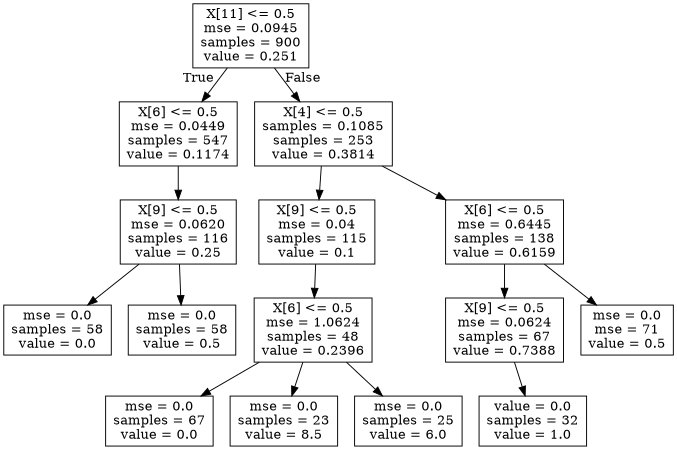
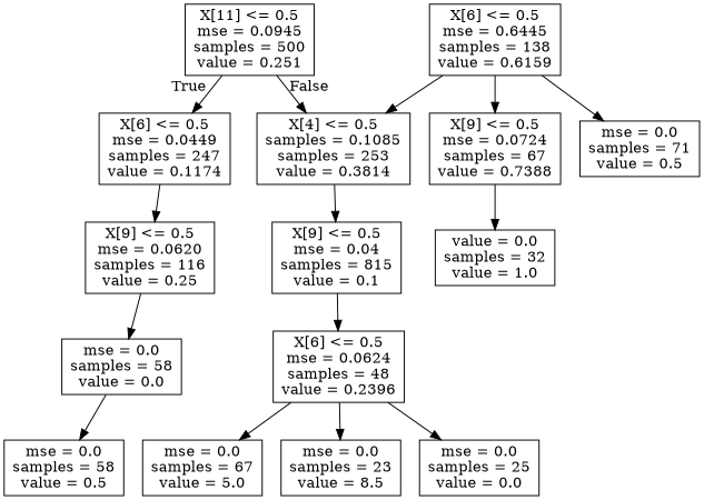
  digraph {
    node [shape=box]
-   n1 [label="X[11] <= 0.5\nmse = 0.0945\nsamples = 900\nvalue = 0.251"]
-   n2 [label="X[6] <= 0.5\nmse = 0.0449\nsamples = 547\nvalue = 0.1174"]
+   n1 [label="X[11] <= 0.5\nmse = 0.0945\nsamples = 500\nvalue = 0.251"]
+   n2 [label="X[6] <= 0.5\nmse = 0.0449\nsamples = 247\nvalue = 0.1174"]
    n3 [label="X[4] <= 0.5\nsamples = 0.1085\nsamples = 253\nvalue = 0.3814"]
    n4 [label="X[9] <= 0.5\nmse = 0.0620\nsamples = 116\nvalue = 0.25"]
-   n5 [label="X[9] <= 0.5\nmse = 0.04\nsamples = 115\nvalue = 0.1"]
+   n5 [label="X[9] <= 0.5\nmse = 0.04\nsamples = 815\nvalue = 0.1"]
    n6 [label="X[6] <= 0.5\nmse = 0.6445\nsamples = 138\nvalue = 0.6159"]
    n7 [label="mse = 0.0\nsamples = 58\nvalue = 0.0"]
    n8 [label="mse = 0.0\nsamples = 58\nvalue = 0.5"]
-   n9 [label="X[6] <= 0.5\nmse = 1.0624\nsamples = 48\nvalue = 0.2396"]
-   n10 [label="X[9] <= 0.5\nmse = 0.0624\nsamples = 67\nvalue = 0.7388"]
-   n11 [label="mse = 0.0\nmse = 71\nvalue = 0.5"]
-   n12 [label="mse = 0.0\nsamples = 67\nvalue = 0.0"]
+   n9 [label="X[6] <= 0.5\nmse = 0.0624\nsamples = 48\nvalue = 0.2396"]
+   n10 [label="X[9] <= 0.5\nmse = 0.0724\nsamples = 67\nvalue = 0.7388"]
+   n11 [label="mse = 0.0\nsamples = 71\nvalue = 0.5"]
+   n12 [label="mse = 0.0\nsamples = 67\nvalue = 5.0"]
    n13 [label="mse = 0.0\nsamples = 23\nvalue = 8.5"]
-   n14 [label="mse = 0.0\nsamples = 25\nvalue = 6.0"]
+   n14 [label="mse = 0.0\nsamples = 25\nvalue = 0.0"]
    n15 [label="value = 0.0\nsamples = 32\nvalue = 1.0"]
    n1 -> n2 [headlabel=True labelangle=45 labeldistance=2.5]
    n1 -> n3 [headlabel=False labelangle=-45 labeldistance=2.5]
    n2 -> n4
    n3 -> n5
-   n3 -> n6
+   n6 -> n3
    n4 -> n7
-   n4 -> n8
+   n7 -> n8
    n5 -> n9
    n6 -> n10
    n6 -> n11
    n9 -> n12
    n9 -> n13
    n9 -> n14
    n10 -> n15
  }
